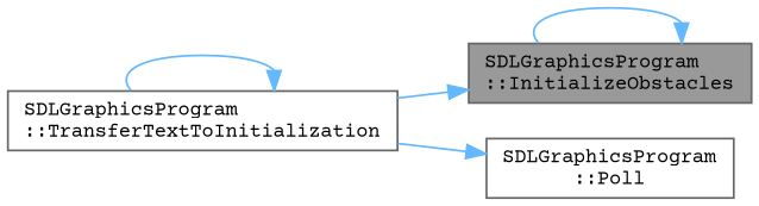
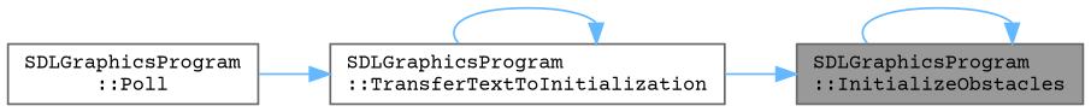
  digraph {
    fontname="Courier Prime"
    rankdir=RL
    node [color=grey40 fillcolor=white fontname="Courier Prime" fontsize=10 shape=box style=filled]
    edge [color=steelblue1 dir=back fontname="Courier Prime" fontsize=10 labelfontname=Helvetica labelfontsize=10 style=solid]
    n1 [color=gray40 fillcolor=grey60 fontcolor=black height=0.2 label="SDLGraphicsProgram\l::InitializeObstacles" width=0.4]
    n2 [height=0.2 label="SDLGraphicsProgram\l::TransferTextToInitialization" width=0.4]
    n3 [height=0.2 label="SDLGraphicsProgram\l::Poll" width=0.4]
    n1 -> n1
    n1 -> n2
    n2 -> n2
-   n3 -> n2
+   n2 -> n3
  }
